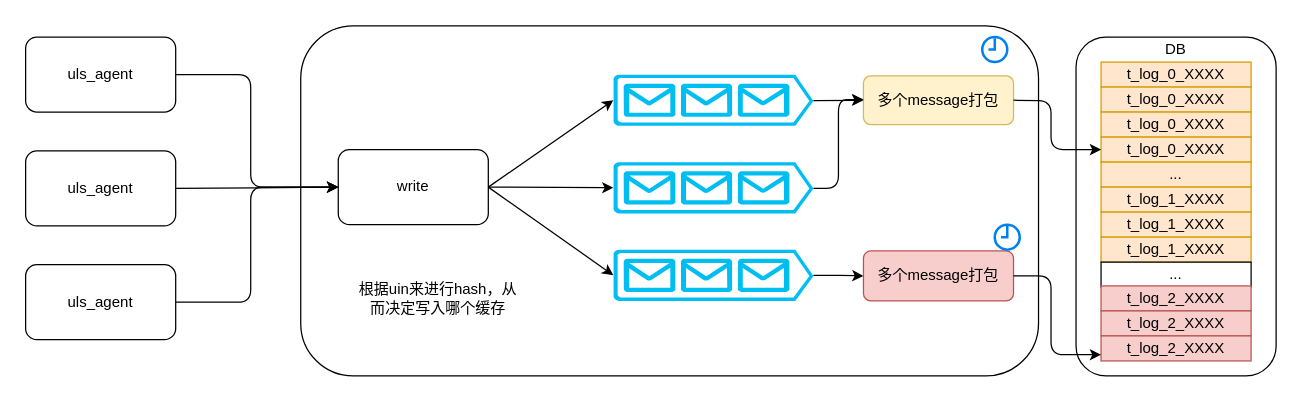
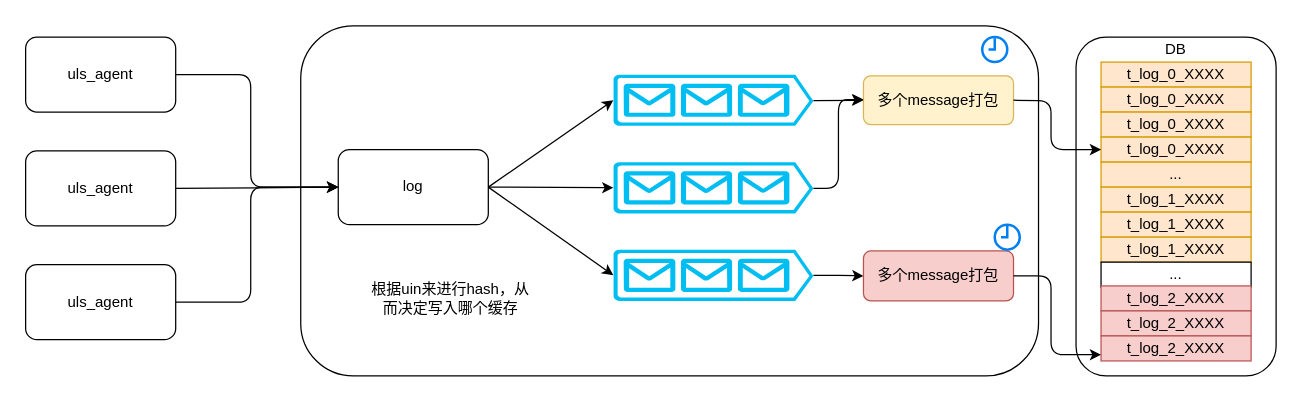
  <mxCell id="0" />
  <mxCell id="1" parent="0" />
  <mxCell id="2" value="" style="rounded=1;whiteSpace=wrap;html=1;" parent="1" vertex="1"><mxGeometry x="240" y="20" width="590" height="280" as="geometry" /></mxCell>
  <mxCell id="3" value="" style="rounded=1;whiteSpace=wrap;html=1;" parent="1" vertex="1"><mxGeometry x="860" y="29" width="160" height="271" as="geometry" /></mxCell>
  <mxCell id="4" value="" style="verticalLabelPosition=bottom;html=1;verticalAlign=top;align=center;strokeColor=none;fillColor=#00BEF2;shape=mxgraph.azure.queue_generic;pointerEvents=1;" parent="1" vertex="1"><mxGeometry x="490" y="59" width="160" height="41" as="geometry" /></mxCell>
  <mxCell id="5" value="" style="verticalLabelPosition=bottom;html=1;verticalAlign=top;align=center;strokeColor=none;fillColor=#00BEF2;shape=mxgraph.azure.queue_generic;pointerEvents=1;" parent="1" vertex="1"><mxGeometry x="490" y="129" width="160" height="41" as="geometry" /></mxCell>
  <mxCell id="6" value="" style="edgeStyle=orthogonalEdgeStyle;rounded=0;orthogonalLoop=1;jettySize=auto;html=1;" parent="1" source="7" target="9" edge="1"><mxGeometry relative="1" as="geometry" /></mxCell>
  <mxCell id="7" value="" style="verticalLabelPosition=bottom;html=1;verticalAlign=top;align=center;strokeColor=none;fillColor=#00BEF2;shape=mxgraph.azure.queue_generic;pointerEvents=1;" parent="1" vertex="1"><mxGeometry x="490" y="199" width="160" height="41" as="geometry" /></mxCell>
  <mxCell id="8" value="&lt;span style=&quot;white-space: normal&quot;&gt;多个message打包&lt;/span&gt;" style="rounded=1;whiteSpace=wrap;html=1;fillColor=#fff2cc;strokeColor=#d6b656;" parent="1" vertex="1"><mxGeometry x="690" y="60" width="120" height="39" as="geometry" /></mxCell>
  <mxCell id="9" value="&lt;span style=&quot;white-space: normal&quot;&gt;多个message打包&lt;/span&gt;" style="rounded=1;whiteSpace=wrap;html=1;fillColor=#f8cecc;strokeColor=#b85450;" parent="1" vertex="1"><mxGeometry x="690" y="200" width="120" height="40" as="geometry" /></mxCell>
  <mxCell id="10" value="" style="endArrow=classic;html=1;exitX=1;exitY=0.51;exitDx=0;exitDy=0;exitPerimeter=0;entryX=0;entryY=0.5;entryDx=0;entryDy=0;" parent="1" source="4" target="8" edge="1"><mxGeometry width="50" height="50" relative="1" as="geometry"><mxPoint x="530" y="529" as="sourcePoint" /><mxPoint x="580" y="479" as="targetPoint" /></mxGeometry></mxCell>
  <mxCell id="11" value="t_log_0_XXXX" style="rounded=0;whiteSpace=wrap;html=1;fillColor=#ffe6cc;strokeColor=#d79b00;" parent="1" vertex="1"><mxGeometry x="880" y="49" width="120" height="20" as="geometry" /></mxCell>
  <mxCell id="12" value="t_log_0_XXXX" style="rounded=0;whiteSpace=wrap;html=1;fillColor=#ffe6cc;strokeColor=#d79b00;" parent="1" vertex="1"><mxGeometry x="880" y="69" width="120" height="20" as="geometry" /></mxCell>
  <mxCell id="13" value="t_log_0_XXXX" style="rounded=0;whiteSpace=wrap;html=1;fillColor=#ffe6cc;strokeColor=#d79b00;" parent="1" vertex="1"><mxGeometry x="880" y="89" width="120" height="20" as="geometry" /></mxCell>
  <mxCell id="14" value="t_log_0_XXXX" style="rounded=0;whiteSpace=wrap;html=1;fillColor=#ffe6cc;strokeColor=#d79b00;" parent="1" vertex="1"><mxGeometry x="880" y="109" width="120" height="20" as="geometry" /></mxCell>
  <mxCell id="15" value="..." style="rounded=0;whiteSpace=wrap;html=1;fillColor=#ffe6cc;strokeColor=#d79b00;" parent="1" vertex="1"><mxGeometry x="880" y="129" width="120" height="20" as="geometry" /></mxCell>
  <mxCell id="16" value="t_log_1_XXXX" style="rounded=0;whiteSpace=wrap;html=1;fillColor=#ffe6cc;strokeColor=#d79b00;" parent="1" vertex="1"><mxGeometry x="880" y="149" width="120" height="20" as="geometry" /></mxCell>
  <mxCell id="17" value="t_log_1_XXXX" style="rounded=0;whiteSpace=wrap;html=1;fillColor=#ffe6cc;strokeColor=#d79b00;" parent="1" vertex="1"><mxGeometry x="880" y="169" width="120" height="20" as="geometry" /></mxCell>
  <mxCell id="18" value="t_log_1_XXXX" style="rounded=0;whiteSpace=wrap;html=1;fillColor=#ffe6cc;strokeColor=#d79b00;" parent="1" vertex="1"><mxGeometry x="880" y="189" width="120" height="20" as="geometry" /></mxCell>
  <mxCell id="19" value="..." style="rounded=0;whiteSpace=wrap;html=1;" parent="1" vertex="1"><mxGeometry x="880" y="209" width="120" height="20" as="geometry" /></mxCell>
  <mxCell id="20" value="t_log_2_XXXX" style="rounded=0;whiteSpace=wrap;html=1;fillColor=#f8cecc;strokeColor=#b85450;" parent="1" vertex="1"><mxGeometry x="880" y="228" width="120" height="20" as="geometry" /></mxCell>
  <mxCell id="21" value="t_log_2_XXXX" style="rounded=0;whiteSpace=wrap;html=1;fillColor=#f8cecc;strokeColor=#b85450;" parent="1" vertex="1"><mxGeometry x="880" y="248" width="120" height="20" as="geometry" /></mxCell>
  <mxCell id="22" value="t_log_2_XXXX" style="rounded=0;whiteSpace=wrap;html=1;fillColor=#f8cecc;strokeColor=#b85450;" parent="1" vertex="1"><mxGeometry x="880" y="268" width="120" height="20" as="geometry" /></mxCell>
  <mxCell id="23" value="DB" style="text;html=1;strokeColor=none;fillColor=none;align=center;verticalAlign=middle;whiteSpace=wrap;rounded=0;" parent="1" vertex="1"><mxGeometry x="920" y="29" width="40" height="20" as="geometry" /></mxCell>
  <mxCell id="24" value="" style="endArrow=classic;html=1;exitX=1;exitY=0.5;exitDx=0;exitDy=0;" parent="1" edge="1"><mxGeometry width="50" height="50" relative="1" as="geometry"><mxPoint x="810" y="79.5" as="sourcePoint" /><mxPoint x="880" y="119" as="targetPoint" /><Array as="points"><mxPoint x="840" y="80" /><mxPoint x="840" y="119" /></Array></mxGeometry></mxCell>
  <mxCell id="25" value="" style="endArrow=classic;html=1;exitX=1;exitY=0.5;exitDx=0;exitDy=0;entryX=0;entryY=0.75;entryDx=0;entryDy=0;" parent="1" source="9" target="22" edge="1"><mxGeometry width="50" height="50" relative="1" as="geometry"><mxPoint x="900" y="499" as="sourcePoint" /><mxPoint x="950" y="449" as="targetPoint" /><Array as="points"><mxPoint x="840" y="220" /><mxPoint x="840" y="283" /></Array></mxGeometry></mxCell>
- <mxCell id="26" value="write" style="rounded=1;whiteSpace=wrap;html=1;" parent="1" vertex="1"><mxGeometry x="270" y="119" width="120" height="60" as="geometry" /></mxCell>
+ <mxCell id="26" value="log" style="rounded=1;whiteSpace=wrap;html=1;" parent="1" vertex="1"><mxGeometry x="270" y="119" width="120" height="60" as="geometry" /></mxCell>
  <mxCell id="27" value="" style="endArrow=classic;html=1;exitX=1;exitY=0.5;exitDx=0;exitDy=0;entryX=0;entryY=0.5;entryDx=0;entryDy=0;entryPerimeter=0;" parent="1" source="26" target="4" edge="1"><mxGeometry width="50" height="50" relative="1" as="geometry"><mxPoint x="380" y="359" as="sourcePoint" /><mxPoint x="430" y="309" as="targetPoint" /></mxGeometry></mxCell>
  <mxCell id="28" value="" style="endArrow=classic;html=1;exitX=1;exitY=0.5;exitDx=0;exitDy=0;entryX=0;entryY=0.5;entryDx=0;entryDy=0;entryPerimeter=0;" parent="1" source="26" target="5" edge="1"><mxGeometry width="50" height="50" relative="1" as="geometry"><mxPoint x="470" y="389" as="sourcePoint" /><mxPoint x="520" y="339" as="targetPoint" /></mxGeometry></mxCell>
  <mxCell id="29" value="" style="endArrow=classic;html=1;entryX=0;entryY=0.5;entryDx=0;entryDy=0;entryPerimeter=0;" parent="1" target="7" edge="1"><mxGeometry width="50" height="50" relative="1" as="geometry"><mxPoint x="390" y="149" as="sourcePoint" /><mxPoint x="590" y="339" as="targetPoint" /></mxGeometry></mxCell>
  <mxCell id="30" value="" style="endArrow=classic;html=1;entryX=0;entryY=0.5;entryDx=0;entryDy=0;" parent="1" target="26" edge="1"><mxGeometry width="50" height="50" relative="1" as="geometry"><mxPoint x="140" y="241" as="sourcePoint" /><mxPoint x="210" y="269" as="targetPoint" /><Array as="points"><mxPoint x="200" y="241" /><mxPoint x="200" y="149" /></Array></mxGeometry></mxCell>
  <mxCell id="31" value="uls_agent" style="rounded=1;whiteSpace=wrap;html=1;" parent="1" vertex="1"><mxGeometry x="20" y="29" width="120" height="60" as="geometry" /></mxCell>
  <mxCell id="32" value="&lt;span style=&quot;white-space: normal&quot;&gt;uls_agent&lt;/span&gt;" style="rounded=1;whiteSpace=wrap;html=1;" parent="1" vertex="1"><mxGeometry x="20" y="120" width="120" height="60" as="geometry" /></mxCell>
  <mxCell id="33" value="&lt;span style=&quot;white-space: normal&quot;&gt;uls_agent&lt;/span&gt;" style="rounded=1;whiteSpace=wrap;html=1;" parent="1" vertex="1"><mxGeometry x="20" y="211" width="120" height="60" as="geometry" /></mxCell>
  <mxCell id="34" value="" style="endArrow=classic;html=1;exitX=1;exitY=0.5;exitDx=0;exitDy=0;entryX=0;entryY=0.5;entryDx=0;entryDy=0;" parent="1" source="32" target="26" edge="1"><mxGeometry width="50" height="50" relative="1" as="geometry"><mxPoint x="140" y="409" as="sourcePoint" /><mxPoint x="190" y="359" as="targetPoint" /></mxGeometry></mxCell>
  <mxCell id="35" value="" style="endArrow=classic;html=1;exitX=1;exitY=0.5;exitDx=0;exitDy=0;entryX=0;entryY=0.5;entryDx=0;entryDy=0;" parent="1" source="31" target="26" edge="1"><mxGeometry width="50" height="50" relative="1" as="geometry"><mxPoint x="140" y="419" as="sourcePoint" /><mxPoint x="190" y="369" as="targetPoint" /><Array as="points"><mxPoint x="200" y="59" /><mxPoint x="200" y="149" /></Array></mxGeometry></mxCell>
- <mxCell id="36" value="根据uin来进行hash，从而决定写入哪个缓存" style="text;html=1;strokeColor=none;fillColor=none;align=center;verticalAlign=middle;whiteSpace=wrap;rounded=0;" parent="1" vertex="1"><mxGeometry x="280" y="199" width="140" height="78" as="geometry" /></mxCell>
+ <mxCell id="36" value="根据uin来进行hash，从而决定写入哪个缓存" style="text;html=1;strokeColor=none;fillColor=none;align=center;verticalAlign=middle;whiteSpace=wrap;rounded=0;" parent="1" vertex="1"><mxGeometry x="290" y="199" width="140" height="78" as="geometry" /></mxCell>
  <mxCell id="37" value="" style="endArrow=classic;html=1;exitX=1;exitY=0.51;exitDx=0;exitDy=0;exitPerimeter=0;" edge="1" parent="1" source="5"><mxGeometry width="50" height="50" relative="1" as="geometry"><mxPoint x="630" y="499" as="sourcePoint" /><mxPoint x="690" y="79" as="targetPoint" /><Array as="points"><mxPoint x="670" y="150" /><mxPoint x="670" y="79" /></Array></mxGeometry></mxCell>
  <mxCell id="38" value="" style="html=1;verticalLabelPosition=bottom;align=center;labelBackgroundColor=#ffffff;verticalAlign=top;strokeWidth=2;strokeColor=#0080F0;shadow=0;dashed=0;shape=mxgraph.ios7.icons.clock;" vertex="1" parent="1"><mxGeometry x="795" y="179" width="20" height="20" as="geometry" /></mxCell>
  <mxCell id="39" value="" style="html=1;verticalLabelPosition=bottom;align=center;labelBackgroundColor=#ffffff;verticalAlign=top;strokeWidth=2;strokeColor=#0080F0;shadow=0;dashed=0;shape=mxgraph.ios7.icons.clock;" vertex="1" parent="1"><mxGeometry x="785" y="29" width="20" height="20" as="geometry" /></mxCell>
